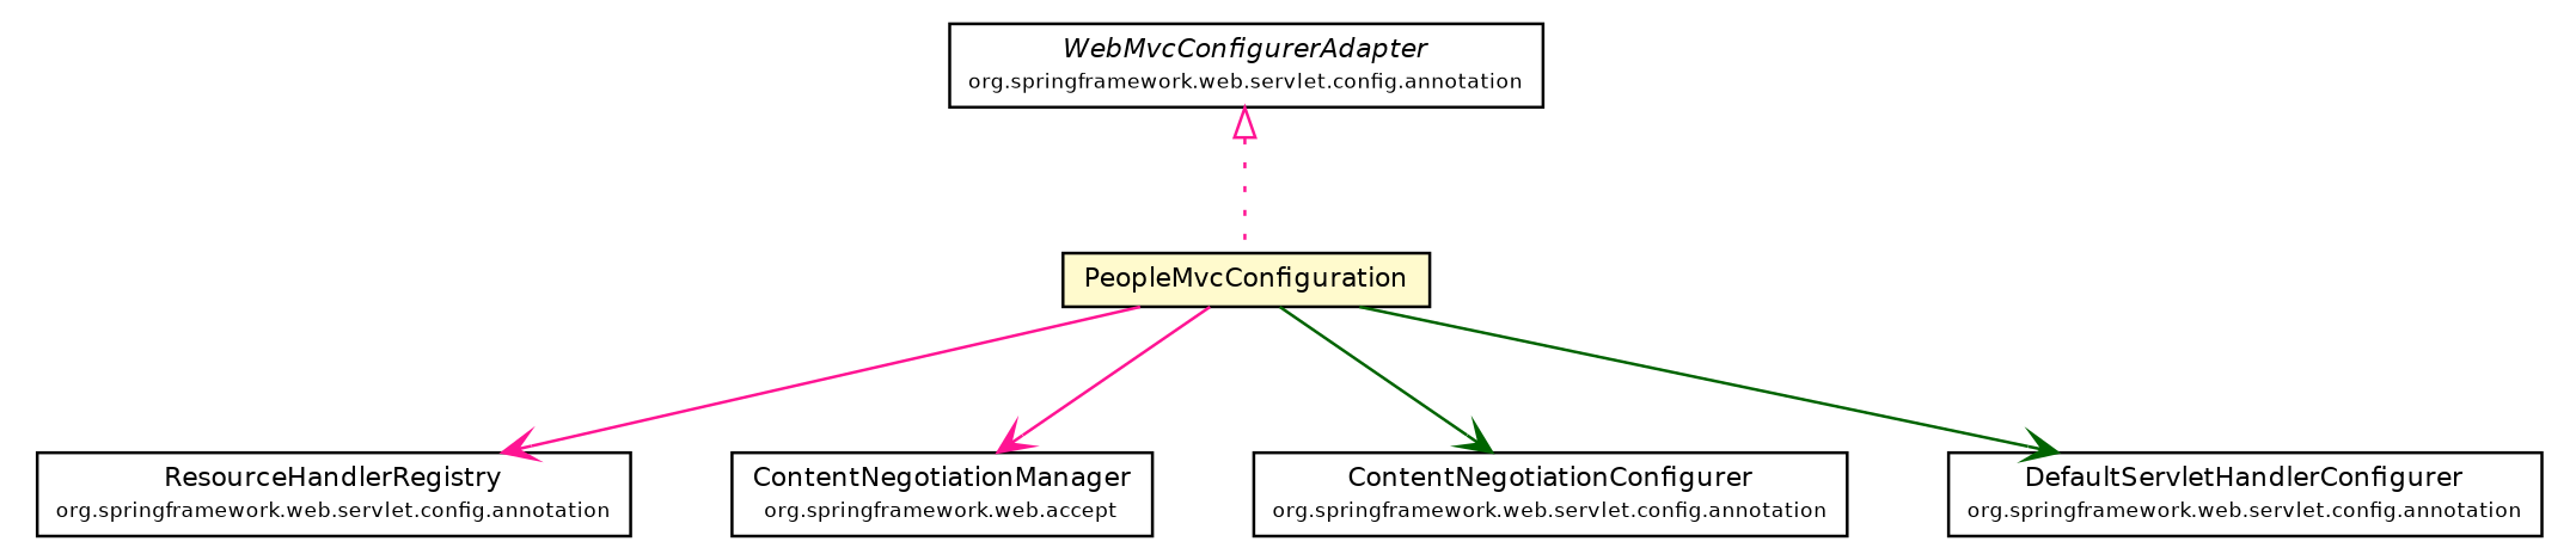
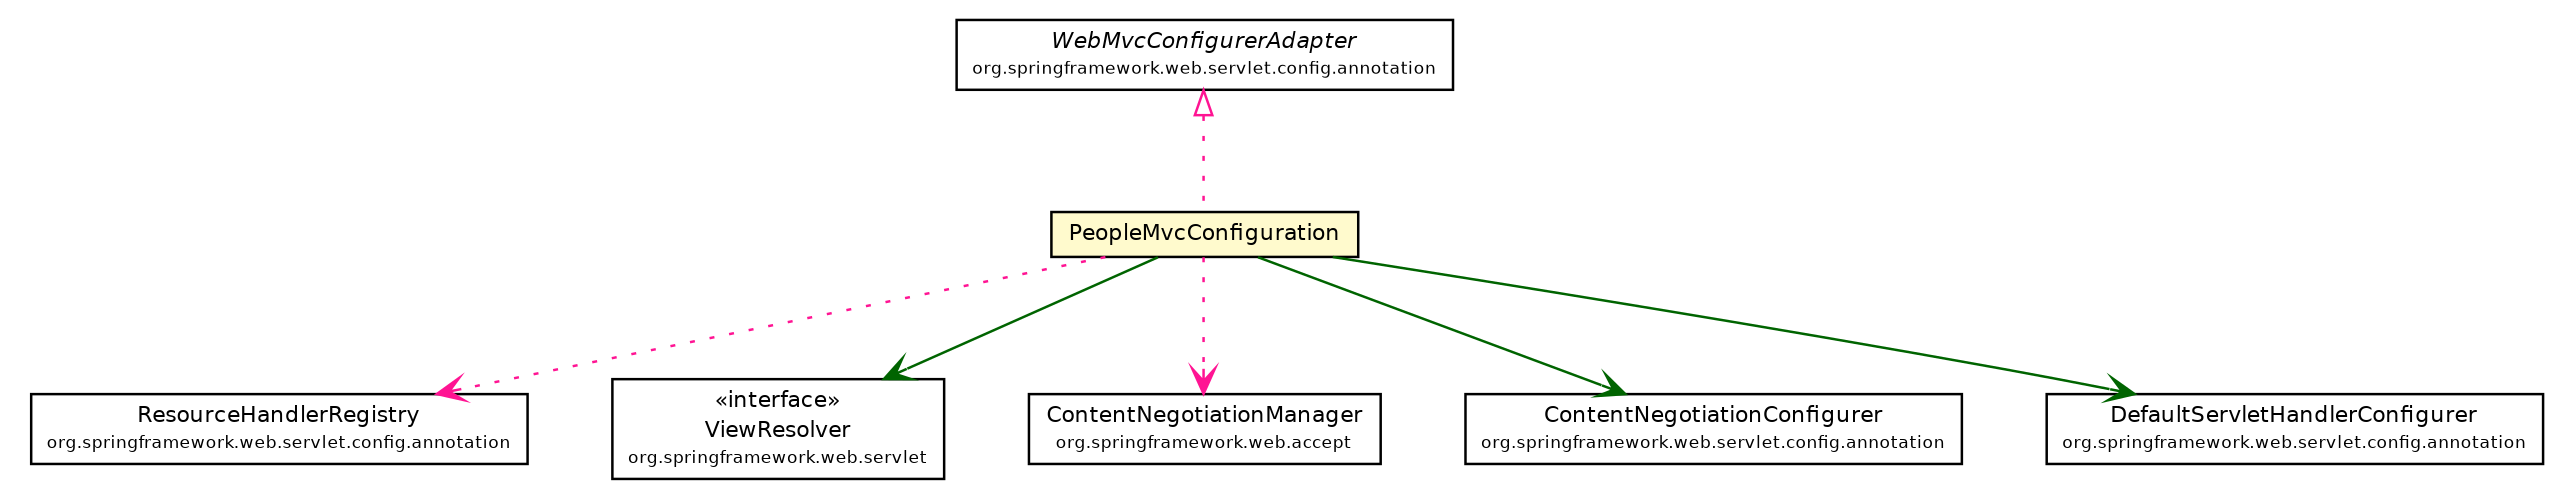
  digraph {
    nodesep=0.25
    ranksep=0.5
    node [fontcolor=black fontname=Helvetica fontsize=9.0 shape=plaintext]
    edge [arrowhead=open color=deeppink fontcolor=black fontname=Helvetica fontsize=10.0 headport=p labelfontname=Helvetica labelfontsize=10 style=solid tailport=p]
    n1 [label=<<table title="net.ljcomputing.people.web.config.PeopleMvcConfiguration" border="0" cellborder="1" cellspacing="0" cellpadding="2" port="p" bgcolor="lemonChiffon" href="./PeopleMvcConfiguration.html"> 		<tr><td><table border="0" cellspacing="0" cellpadding="1"> <tr><td align="center" balign="center"> PeopleMvcConfiguration </td></tr> 		</table></td></tr> 		</table>>]
    n2 [label=<<table title="org.springframework.web.servlet.config.annotation.ResourceHandlerRegistry" border="0" cellborder="1" cellspacing="0" cellpadding="2" port="p"> 		<tr><td><table border="0" cellspacing="0" cellpadding="1"> <tr><td align="center" balign="center"> ResourceHandlerRegistry </td></tr> <tr><td align="center" balign="center"><font point-size="7.0"> org.springframework.web.servlet.config.annotation </font></td></tr> 		</table></td></tr> 		</table>>]
+   n3 [label=<<table title="org.springframework.web.servlet.ViewResolver" border="0" cellborder="1" cellspacing="0" cellpadding="2" port="p"> 		<tr><td><table border="0" cellspacing="0" cellpadding="1"> <tr><td align="center" balign="center"> &#171;interface&#187; </td></tr> <tr><td align="center" balign="center"> ViewResolver </td></tr> <tr><td align="center" balign="center"><font point-size="7.0"> org.springframework.web.servlet </font></td></tr> 		</table></td></tr> 		</table>>]
    n4 [label=<<table title="org.springframework.web.accept.ContentNegotiationManager" border="0" cellborder="1" cellspacing="0" cellpadding="2" port="p"> 		<tr><td><table border="0" cellspacing="0" cellpadding="1"> <tr><td align="center" balign="center"> ContentNegotiationManager </td></tr> <tr><td align="center" balign="center"><font point-size="7.0"> org.springframework.web.accept </font></td></tr> 		</table></td></tr> 		</table>>]
    n5 [label=<<table title="org.springframework.web.servlet.config.annotation.ContentNegotiationConfigurer" border="0" cellborder="1" cellspacing="0" cellpadding="2" port="p"> 		<tr><td><table border="0" cellspacing="0" cellpadding="1"> <tr><td align="center" balign="center"> ContentNegotiationConfigurer </td></tr> <tr><td align="center" balign="center"><font point-size="7.0"> org.springframework.web.servlet.config.annotation </font></td></tr> 		</table></td></tr> 		</table>>]
    n6 [label=<<table title="org.springframework.web.servlet.config.annotation.DefaultServletHandlerConfigurer" border="0" cellborder="1" cellspacing="0" cellpadding="2" port="p"> 		<tr><td><table border="0" cellspacing="0" cellpadding="1"> <tr><td align="center" balign="center"> DefaultServletHandlerConfigurer </td></tr> <tr><td align="center" balign="center"><font point-size="7.0"> org.springframework.web.servlet.config.annotation </font></td></tr> 		</table></td></tr> 		</table>>]
    n7 [label=<<table title="org.springframework.web.servlet.config.annotation.WebMvcConfigurerAdapter" border="0" cellborder="1" cellspacing="0" cellpadding="2" port="p"> 		<tr><td><table border="0" cellspacing="0" cellpadding="1"> <tr><td align="center" balign="center"><font face="Helvetica-Oblique"> WebMvcConfigurerAdapter </font></td></tr> <tr><td align="center" balign="center"><font point-size="7.0"> org.springframework.web.servlet.config.annotation </font></td></tr> 		</table></td></tr> 		</table>>]
-   n1 -> n2
-   n1 -> n4
+   n1 -> n2 [style=dotted]
+   n1 -> n3 [color=darkgreen]
+   n1 -> n4 [style=dotted]
    n1 -> n5 [color=darkgreen]
    n1 -> n6 [color=darkgreen]
    n7 -> n1 [arrowtail=empty dir=back fontsize=10 style=dotted arrowhead="" fontcolor=""]
  }
